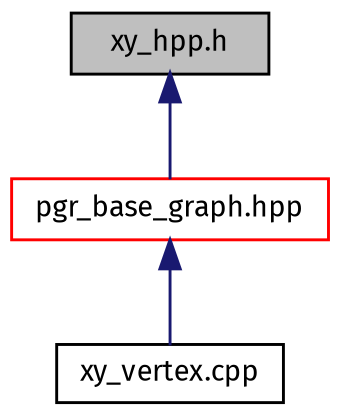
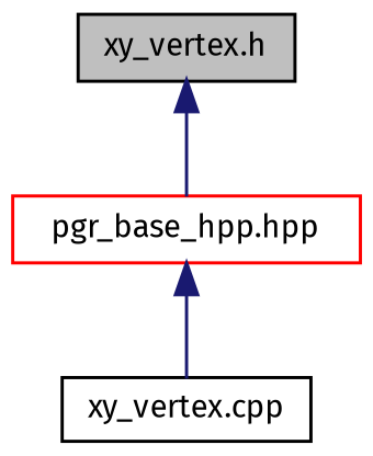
  digraph {
    fontname="Fira Sans"
    node [color=black fillcolor=white fontname="Fira Sans" fontsize=10 shape=record style=filled]
    edge [color=midnightblue dir=back fontname="Fira Sans" fontsize=10 labelfontname=Helvetica labelfontsize=10 style=solid]
-   n1 [fillcolor=grey75 fontcolor=black height=0.2 label="xy_hpp.h" width=0.4]
-   n2 [color=red height=0.2 label="pgr_base_graph.hpp" width=0.4]
+   n1 [fillcolor=grey75 fontcolor=black height=0.2 label="xy_vertex.h" width=0.4]
+   n2 [color=red height=0.2 label="pgr_base_hpp.hpp" width=0.4]
    n3 [height=0.2 label="xy_vertex.cpp" width=0.4]
    n1 -> n2
    n2 -> n3
  }
